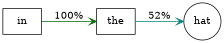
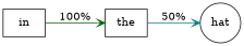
  digraph {
    rankdir=LR
    node [shape=box]
    edge [arrowhead=vee]
    hat [shape=circle]
    the
    in
-   the -> hat [color=teal label="52%"]
+   the -> hat [color=teal label="50%"]
    in -> the [color=darkgreen label="100%"]
  }
